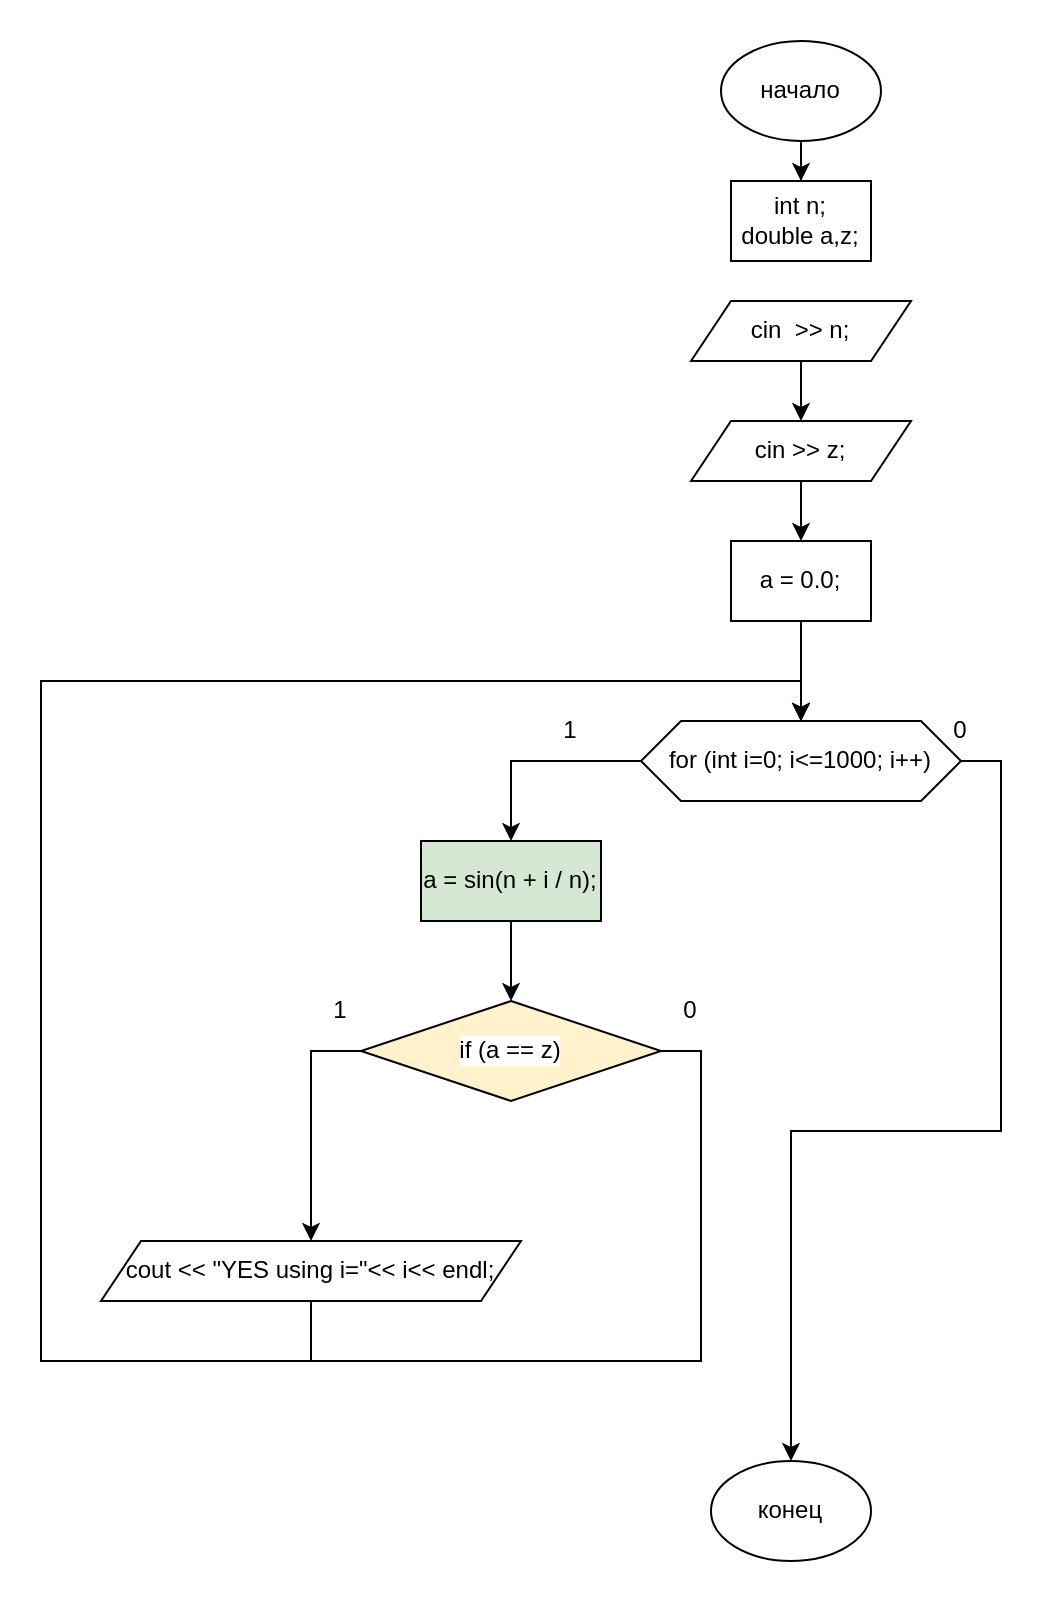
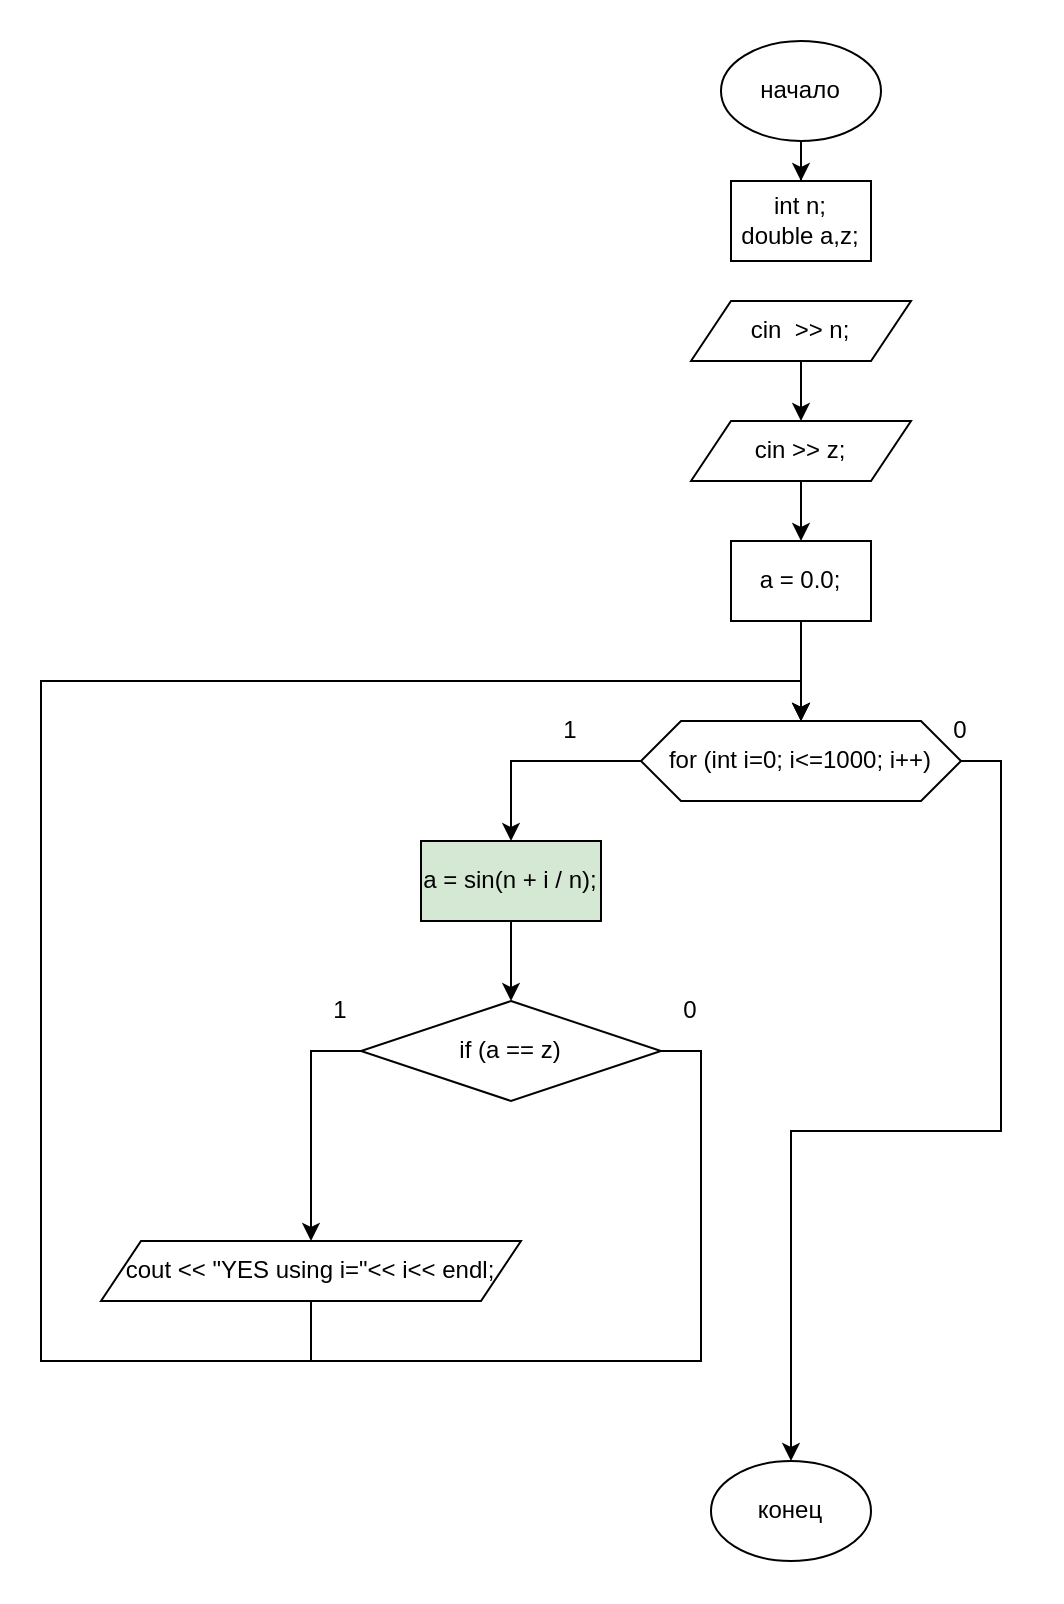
  <mxCell id="0" />
  <mxCell id="1" parent="0" />
  <mxCell id="2" style="edgeStyle=orthogonalEdgeStyle;rounded=0;orthogonalLoop=1;jettySize=auto;html=1;exitX=0.5;exitY=1;exitDx=0;exitDy=0;" parent="1" source="3" target="4" edge="1"><mxGeometry relative="1" as="geometry" /></mxCell>
  <mxCell id="3" value="начало&lt;br&gt;" style="ellipse;whiteSpace=wrap;html=1;" parent="1" vertex="1"><mxGeometry x="360" y="20" width="80" height="50" as="geometry" /></mxCell>
  <mxCell id="4" value="int n;&lt;br&gt;double a,z;" style="rounded=0;whiteSpace=wrap;html=1;" parent="1" vertex="1"><mxGeometry x="365" width="70" height="40" as="geometry" y="90" /></mxCell>
  <mxCell id="5" style="edgeStyle=orthogonalEdgeStyle;rounded=0;orthogonalLoop=1;jettySize=auto;html=1;exitX=0.5;exitY=1;exitDx=0;exitDy=0;entryX=0.5;entryY=0;entryDx=0;entryDy=0;" parent="1" source="6" target="23" edge="1"><mxGeometry relative="1" as="geometry" /></mxCell>
  <mxCell id="6" value="cin&amp;nbsp; &amp;gt;&amp;gt; n;" style="shape=parallelogram;perimeter=parallelogramPerimeter;whiteSpace=wrap;html=1;fixedSize=1;" parent="1" vertex="1"><mxGeometry x="345" y="150" width="110" height="30" as="geometry" /></mxCell>
  <mxCell id="7" style="edgeStyle=orthogonalEdgeStyle;rounded=0;orthogonalLoop=1;jettySize=auto;html=1;exitX=0.5;exitY=1;exitDx=0;exitDy=0;entryX=0.5;entryY=0;entryDx=0;entryDy=0;" parent="1" source="8" target="11" edge="1"><mxGeometry relative="1" as="geometry" /></mxCell>
  <mxCell id="8" value="a = 0.0;" style="rounded=0;whiteSpace=wrap;html=1;" parent="1" vertex="1"><mxGeometry x="365" y="270" width="70" height="40" as="geometry" /></mxCell>
  <mxCell id="9" style="edgeStyle=orthogonalEdgeStyle;rounded=0;orthogonalLoop=1;jettySize=auto;html=1;exitX=1;exitY=0.5;exitDx=0;exitDy=0;entryX=0.5;entryY=0;entryDx=0;entryDy=0;" parent="1" source="11" target="12" edge="1"><mxGeometry relative="1" as="geometry"><mxPoint x="400" y="700" as="targetPoint" /></mxGeometry></mxCell>
  <mxCell id="10" style="edgeStyle=orthogonalEdgeStyle;rounded=0;orthogonalLoop=1;jettySize=auto;html=1;exitX=0;exitY=0.5;exitDx=0;exitDy=0;entryX=0.5;entryY=0;entryDx=0;entryDy=0;" parent="1" source="11" target="19" edge="1"><mxGeometry relative="1" as="geometry" /></mxCell>
  <mxCell id="11" value="for (int i=0; i&amp;lt;=1000; i++)" style="shape=hexagon;perimeter=hexagonPerimeter2;whiteSpace=wrap;html=1;fixedSize=1;labelBackgroundColor=#FFFFFF;" parent="1" vertex="1"><mxGeometry x="320" y="360" width="160" height="40" as="geometry" /></mxCell>
  <mxCell id="12" value="конец" style="ellipse;whiteSpace=wrap;html=1;" parent="1" vertex="1"><mxGeometry x="355" y="730" width="80" height="50" as="geometry" /></mxCell>
  <mxCell id="13" value="1" style="text;html=1;strokeColor=none;fillColor=none;align=center;verticalAlign=middle;whiteSpace=wrap;rounded=0;labelBackgroundColor=#FFFFFF;" parent="1" vertex="1"><mxGeometry x="255" y="350" width="60" height="30" as="geometry" /></mxCell>
  <mxCell id="14" value="0" style="text;html=1;strokeColor=none;fillColor=none;align=center;verticalAlign=middle;whiteSpace=wrap;rounded=0;labelBackgroundColor=#FFFFFF;" parent="1" vertex="1"><mxGeometry x="450" y="350" width="60" height="30" as="geometry" /></mxCell>
  <mxCell id="15" style="edgeStyle=orthogonalEdgeStyle;rounded=0;orthogonalLoop=1;jettySize=auto;html=1;exitX=1;exitY=0.5;exitDx=0;exitDy=0;entryX=0.5;entryY=0;entryDx=0;entryDy=0;" parent="1" source="17" target="11" edge="1"><mxGeometry relative="1" as="geometry"><Array as="points"><mxPoint x="350" y="525" /><mxPoint x="350" y="680" /><mxPoint x="20" y="680" /><mxPoint x="20" y="340" /><mxPoint x="400" y="340" /></Array></mxGeometry></mxCell>
  <mxCell id="16" style="edgeStyle=orthogonalEdgeStyle;rounded=0;orthogonalLoop=1;jettySize=auto;html=1;exitX=0;exitY=0.5;exitDx=0;exitDy=0;entryX=0.5;entryY=0;entryDx=0;entryDy=0;" parent="1" source="17" target="25" edge="1"><mxGeometry relative="1" as="geometry" /></mxCell>
- <mxCell id="17" value="if (a == z)" style="rhombus;whiteSpace=wrap;html=1;labelBackgroundColor=#FFFFFF;fillColor=#fff2cc;" parent="1" vertex="1"><mxGeometry x="180" y="500" width="150" height="50" as="geometry" /></mxCell>
+ <mxCell id="17" value="if (a == z)" style="rhombus;whiteSpace=wrap;html=1;labelBackgroundColor=#FFFFFF;" parent="1" vertex="1"><mxGeometry x="180" y="500" width="150" height="50" as="geometry" /></mxCell>
  <mxCell id="18" style="edgeStyle=orthogonalEdgeStyle;rounded=0;orthogonalLoop=1;jettySize=auto;html=1;exitX=0.5;exitY=1;exitDx=0;exitDy=0;entryX=0.5;entryY=0;entryDx=0;entryDy=0;" parent="1" source="19" target="17" edge="1"><mxGeometry relative="1" as="geometry" /></mxCell>
  <mxCell id="19" value="a = sin(n + i / n);" style="rounded=0;whiteSpace=wrap;html=1;fillColor=#d5e8d4;" parent="1" vertex="1"><mxGeometry x="210" y="420" width="90" height="40" as="geometry" /></mxCell>
  <mxCell id="20" value="1" style="text;html=1;strokeColor=none;fillColor=none;align=center;verticalAlign=middle;whiteSpace=wrap;rounded=0;labelBackgroundColor=#FFFFFF;" parent="1" vertex="1"><mxGeometry x="140" y="490" width="60" height="30" as="geometry" /></mxCell>
  <mxCell id="21" value="0" style="text;html=1;strokeColor=none;fillColor=none;align=center;verticalAlign=middle;whiteSpace=wrap;rounded=0;labelBackgroundColor=#FFFFFF;" parent="1" vertex="1"><mxGeometry x="315" y="490" width="60" height="30" as="geometry" /></mxCell>
  <mxCell id="22" style="edgeStyle=orthogonalEdgeStyle;rounded=0;orthogonalLoop=1;jettySize=auto;html=1;exitX=0.5;exitY=1;exitDx=0;exitDy=0;entryX=0.5;entryY=0;entryDx=0;entryDy=0;" parent="1" source="23" target="8" edge="1"><mxGeometry relative="1" as="geometry" /></mxCell>
  <mxCell id="23" value="cin &amp;gt;&amp;gt; z;" style="shape=parallelogram;perimeter=parallelogramPerimeter;whiteSpace=wrap;html=1;fixedSize=1;" parent="1" vertex="1"><mxGeometry x="345" y="210" width="110" height="30" as="geometry" /></mxCell>
  <mxCell id="24" style="edgeStyle=orthogonalEdgeStyle;rounded=0;orthogonalLoop=1;jettySize=auto;html=1;exitX=0.5;exitY=1;exitDx=0;exitDy=0;entryX=0.5;entryY=0;entryDx=0;entryDy=0;" parent="1" source="25" target="11" edge="1"><mxGeometry relative="1" as="geometry"><Array as="points"><mxPoint x="155" y="680" /><mxPoint x="20" y="680" /><mxPoint x="20" y="340" /><mxPoint x="400" y="340" /></Array></mxGeometry></mxCell>
  <mxCell id="25" value="cout &amp;lt;&amp;lt; &quot;YES using i=&quot;&amp;lt;&amp;lt; i&amp;lt;&amp;lt; endl;" style="shape=parallelogram;perimeter=parallelogramPerimeter;whiteSpace=wrap;html=1;fixedSize=1;" parent="1" vertex="1"><mxGeometry x="50" y="620" width="210" height="30" as="geometry" /></mxCell>
